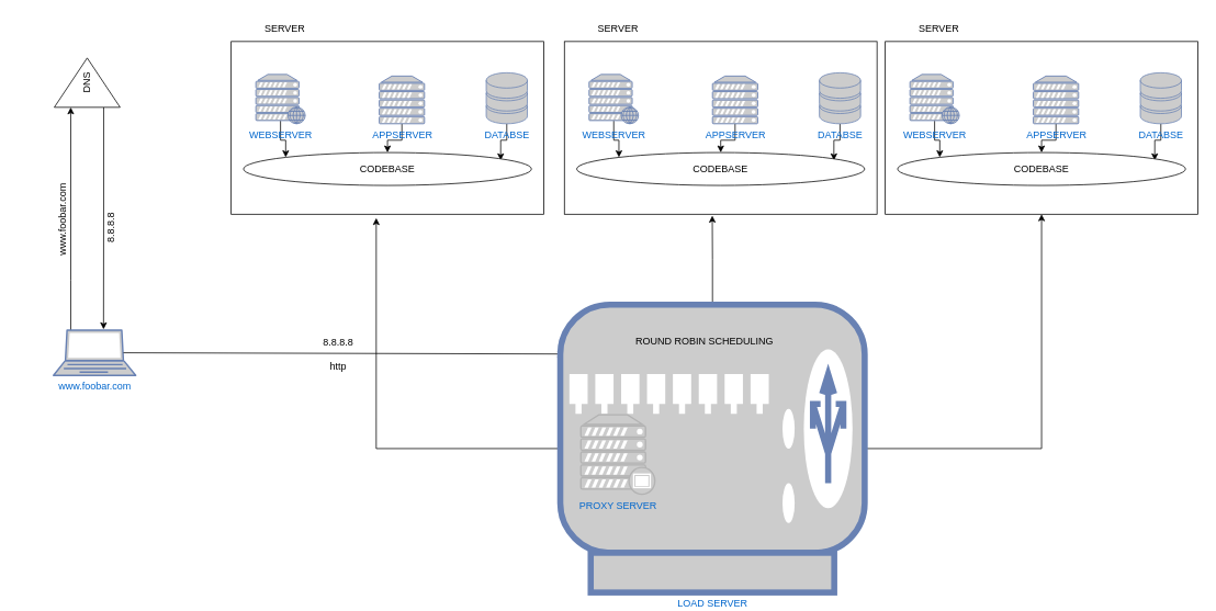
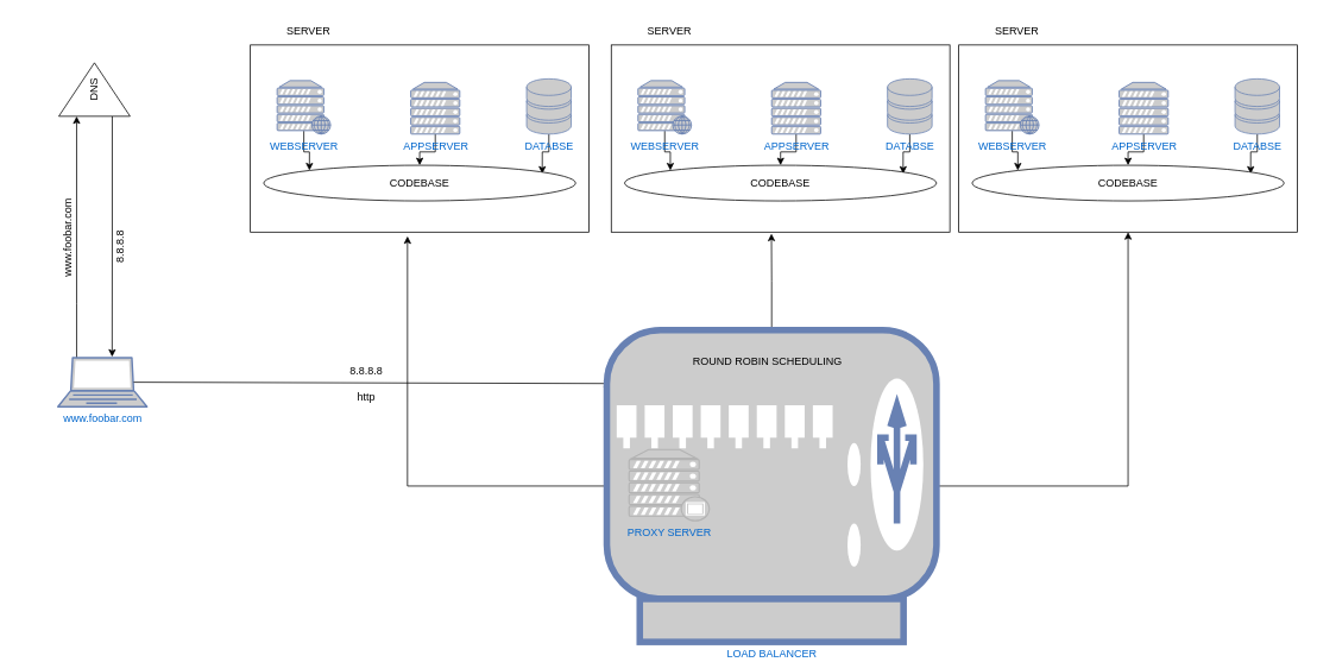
  <mxCell id="0" />
  <mxCell id="1" parent="0" />
  <mxCell id="2" value="" style="rounded=0;whiteSpace=wrap;html=1;" parent="1" vertex="1"><mxGeometry x="280" width="380" height="210" as="geometry" y="50" /></mxCell>
  <mxCell id="3" style="edgeStyle=orthogonalEdgeStyle;rounded=0;orthogonalLoop=1;jettySize=auto;html=1;exitX=0;exitY=0.75;exitDx=0;exitDy=0;" edge="1" parent="1" source="4"><mxGeometry relative="1" as="geometry"><mxPoint x="124.857" y="400" as="targetPoint" /></mxGeometry></mxCell>
  <mxCell id="4" value="DNS" style="triangle;whiteSpace=wrap;html=1;rotation=-90;" parent="1" vertex="1"><mxGeometry x="75" y="60" width="60" height="80" as="geometry" /></mxCell>
  <mxCell id="5" style="edgeStyle=orthogonalEdgeStyle;rounded=0;orthogonalLoop=1;jettySize=auto;html=1;entryX=0;entryY=0.25;entryDx=0;entryDy=0;" edge="1" parent="1" source="6" target="4"><mxGeometry relative="1" as="geometry"><Array as="points"><mxPoint x="85" y="340" /><mxPoint x="85" y="340" /></Array></mxGeometry></mxCell>
  <mxCell id="6" value="www.foobar.com" style="fontColor=#0066CC;verticalAlign=top;verticalLabelPosition=bottom;labelPosition=center;align=center;html=1;outlineConnect=0;fillColor=#CCCCCC;strokeColor=#6881B3;gradientColor=none;gradientDirection=north;strokeWidth=2;shape=mxgraph.networks.laptop;" parent="1" vertex="1"><mxGeometry x="64" y="401" width="100" height="55" as="geometry" /></mxCell>
  <mxCell id="7" style="edgeStyle=orthogonalEdgeStyle;rounded=0;orthogonalLoop=1;jettySize=auto;html=1;exitX=0.5;exitY=1;exitDx=0;exitDy=0;exitPerimeter=0;entryX=0.893;entryY=0.239;entryDx=0;entryDy=0;entryPerimeter=0;" edge="1" parent="1" source="8" target="19"><mxGeometry relative="1" as="geometry" /></mxCell>
  <mxCell id="8" value="DATABSE" style="fontColor=#0066CC;verticalAlign=top;verticalLabelPosition=bottom;labelPosition=center;align=center;html=1;outlineConnect=0;fillColor=#CCCCCC;strokeColor=#6881B3;gradientColor=none;gradientDirection=north;strokeWidth=2;shape=mxgraph.networks.storage;" parent="1" vertex="1"><mxGeometry x="590" y="88" width="50" height="62" as="geometry" /></mxCell>
  <mxCell id="9" style="edgeStyle=orthogonalEdgeStyle;rounded=0;orthogonalLoop=1;jettySize=auto;html=1;exitX=0.5;exitY=1;exitDx=0;exitDy=0;exitPerimeter=0;" edge="1" parent="1" source="10" target="19"><mxGeometry relative="1" as="geometry" /></mxCell>
  <mxCell id="10" value="APPSERVER" style="fontColor=#0066CC;verticalAlign=top;verticalLabelPosition=bottom;labelPosition=center;align=center;html=1;outlineConnect=0;fillColor=#CCCCCC;strokeColor=#6881B3;gradientColor=none;gradientDirection=north;strokeWidth=2;shape=mxgraph.networks.server;" parent="1" vertex="1"><mxGeometry x="460" y="92" width="55" height="58" as="geometry" /></mxCell>
  <mxCell id="11" value="www.foobar.com" style="text;html=1;align=center;verticalAlign=middle;resizable=0;points=[];autosize=1;strokeColor=none;fillColor=none;rotation=-90;" parent="1" vertex="1"><mxGeometry x="20" y="252" width="110" height="30" as="geometry" /></mxCell>
  <mxCell id="12" value="8.8.8.8" style="text;html=1;align=center;verticalAlign=middle;resizable=0;points=[];autosize=1;strokeColor=none;fillColor=none;rotation=-90;" parent="1" vertex="1"><mxGeometry x="104" y="262" width="60" height="30" as="geometry" /></mxCell>
  <mxCell id="13" value="" style="endArrow=classic;html=1;rounded=0;exitX=0.85;exitY=0.5;exitDx=0;exitDy=0;exitPerimeter=0;" parent="1" source="6" edge="1"><mxGeometry width="50" height="50" relative="1" as="geometry"><mxPoint x="235" y="280" as="sourcePoint" /><mxPoint x="685" y="430" as="targetPoint" /></mxGeometry></mxCell>
  <mxCell id="14" style="edgeStyle=orthogonalEdgeStyle;rounded=0;orthogonalLoop=1;jettySize=auto;html=1;exitX=0.5;exitY=0.94;exitDx=0;exitDy=0;exitPerimeter=0;entryX=0;entryY=0;entryDx=0;entryDy=0;" edge="1" parent="1" source="15" target="19"><mxGeometry relative="1" as="geometry" /></mxCell>
  <mxCell id="15" value="WEBSERVER" style="fontColor=#0066CC;verticalAlign=top;verticalLabelPosition=bottom;labelPosition=center;align=center;html=1;outlineConnect=0;fillColor=#CCCCCC;strokeColor=#6881B3;gradientColor=none;gradientDirection=north;strokeWidth=2;shape=mxgraph.networks.web_server;" parent="1" vertex="1"><mxGeometry x="310" y="90" width="60" height="60" as="geometry" /></mxCell>
  <mxCell id="16" value="SERVER" style="text;html=1;align=center;verticalAlign=middle;resizable=0;points=[];autosize=1;strokeColor=none;fillColor=none;" parent="1" vertex="1"><mxGeometry x="310" y="20" width="70" height="30" as="geometry" /></mxCell>
  <mxCell id="17" value="8.8.8.8" style="text;html=1;align=center;verticalAlign=middle;resizable=0;points=[];autosize=1;strokeColor=none;fillColor=none;rotation=0;" parent="1" vertex="1"><mxGeometry x="380" y="401" width="60" height="30" as="geometry" /></mxCell>
  <mxCell id="18" value="http" style="text;html=1;align=center;verticalAlign=middle;resizable=0;points=[];autosize=1;strokeColor=none;fillColor=none;rotation=0;" parent="1" vertex="1"><mxGeometry x="390" y="431" width="40" height="30" as="geometry" /></mxCell>
  <mxCell id="19" value="CODEBASE" style="ellipse;whiteSpace=wrap;html=1;" vertex="1" parent="1"><mxGeometry x="295" y="185" width="350" height="40" as="geometry" /></mxCell>
  <mxCell id="20" style="edgeStyle=orthogonalEdgeStyle;rounded=0;orthogonalLoop=1;jettySize=auto;html=1;exitX=0.5;exitY=1;exitDx=0;exitDy=0;" edge="1" parent="1" source="2" target="2"><mxGeometry relative="1" as="geometry" /></mxCell>
  <mxCell id="21" value="" style="rounded=0;whiteSpace=wrap;html=1;" vertex="1" parent="1"><mxGeometry x="685" width="380" height="210" as="geometry" y="50" /></mxCell>
  <mxCell id="22" style="edgeStyle=orthogonalEdgeStyle;rounded=0;orthogonalLoop=1;jettySize=auto;html=1;exitX=0.5;exitY=1;exitDx=0;exitDy=0;exitPerimeter=0;entryX=0.893;entryY=0.239;entryDx=0;entryDy=0;entryPerimeter=0;" edge="1" parent="1" source="23" target="29"><mxGeometry relative="1" as="geometry" /></mxCell>
  <mxCell id="23" value="DATABSE" style="fontColor=#0066CC;verticalAlign=top;verticalLabelPosition=bottom;labelPosition=center;align=center;html=1;outlineConnect=0;fillColor=#CCCCCC;strokeColor=#6881B3;gradientColor=none;gradientDirection=north;strokeWidth=2;shape=mxgraph.networks.storage;" vertex="1" parent="1"><mxGeometry x="995" y="88" width="50" height="62" as="geometry" /></mxCell>
  <mxCell id="24" style="edgeStyle=orthogonalEdgeStyle;rounded=0;orthogonalLoop=1;jettySize=auto;html=1;exitX=0.5;exitY=1;exitDx=0;exitDy=0;exitPerimeter=0;" edge="1" parent="1" source="25" target="29"><mxGeometry relative="1" as="geometry" /></mxCell>
  <mxCell id="25" value="APPSERVER" style="fontColor=#0066CC;verticalAlign=top;verticalLabelPosition=bottom;labelPosition=center;align=center;html=1;outlineConnect=0;fillColor=#CCCCCC;strokeColor=#6881B3;gradientColor=none;gradientDirection=north;strokeWidth=2;shape=mxgraph.networks.server;" vertex="1" parent="1"><mxGeometry x="865" y="92" width="55" height="58" as="geometry" /></mxCell>
  <mxCell id="26" style="edgeStyle=orthogonalEdgeStyle;rounded=0;orthogonalLoop=1;jettySize=auto;html=1;exitX=0.5;exitY=0.94;exitDx=0;exitDy=0;exitPerimeter=0;entryX=0;entryY=0;entryDx=0;entryDy=0;" edge="1" parent="1" source="27" target="29"><mxGeometry relative="1" as="geometry" /></mxCell>
  <mxCell id="27" value="WEBSERVER" style="fontColor=#0066CC;verticalAlign=top;verticalLabelPosition=bottom;labelPosition=center;align=center;html=1;outlineConnect=0;fillColor=#CCCCCC;strokeColor=#6881B3;gradientColor=none;gradientDirection=north;strokeWidth=2;shape=mxgraph.networks.web_server;" vertex="1" parent="1"><mxGeometry x="715" y="90" width="60" height="60" as="geometry" /></mxCell>
  <mxCell id="28" value="SERVER" style="text;html=1;align=center;verticalAlign=middle;resizable=0;points=[];autosize=1;strokeColor=none;fillColor=none;" vertex="1" parent="1"><mxGeometry x="715" y="20" width="70" height="30" as="geometry" /></mxCell>
  <mxCell id="29" value="CODEBASE" style="ellipse;whiteSpace=wrap;html=1;" vertex="1" parent="1"><mxGeometry x="700" y="185" width="350" height="40" as="geometry" /></mxCell>
  <mxCell id="30" style="edgeStyle=orthogonalEdgeStyle;rounded=0;orthogonalLoop=1;jettySize=auto;html=1;exitX=0.5;exitY=1;exitDx=0;exitDy=0;" edge="1" parent="1" source="21" target="21"><mxGeometry relative="1" as="geometry" /></mxCell>
  <mxCell id="31" value="" style="rounded=0;whiteSpace=wrap;html=1;" vertex="1" parent="1"><mxGeometry x="1075" width="380" height="210" as="geometry" y="50" /></mxCell>
  <mxCell id="32" style="edgeStyle=orthogonalEdgeStyle;rounded=0;orthogonalLoop=1;jettySize=auto;html=1;exitX=0.5;exitY=1;exitDx=0;exitDy=0;exitPerimeter=0;entryX=0.893;entryY=0.239;entryDx=0;entryDy=0;entryPerimeter=0;" edge="1" parent="1" source="33" target="39"><mxGeometry relative="1" as="geometry" /></mxCell>
  <mxCell id="33" value="DATABSE" style="fontColor=#0066CC;verticalAlign=top;verticalLabelPosition=bottom;labelPosition=center;align=center;html=1;outlineConnect=0;fillColor=#CCCCCC;strokeColor=#6881B3;gradientColor=none;gradientDirection=north;strokeWidth=2;shape=mxgraph.networks.storage;" vertex="1" parent="1"><mxGeometry x="1385" y="88" width="50" height="62" as="geometry" /></mxCell>
  <mxCell id="34" style="edgeStyle=orthogonalEdgeStyle;rounded=0;orthogonalLoop=1;jettySize=auto;html=1;exitX=0.5;exitY=1;exitDx=0;exitDy=0;exitPerimeter=0;" edge="1" parent="1" source="35" target="39"><mxGeometry relative="1" as="geometry" /></mxCell>
  <mxCell id="35" value="APPSERVER" style="fontColor=#0066CC;verticalAlign=top;verticalLabelPosition=bottom;labelPosition=center;align=center;html=1;outlineConnect=0;fillColor=#CCCCCC;strokeColor=#6881B3;gradientColor=none;gradientDirection=north;strokeWidth=2;shape=mxgraph.networks.server;" vertex="1" parent="1"><mxGeometry x="1255" y="92" width="55" height="58" as="geometry" /></mxCell>
  <mxCell id="36" style="edgeStyle=orthogonalEdgeStyle;rounded=0;orthogonalLoop=1;jettySize=auto;html=1;exitX=0.5;exitY=0.94;exitDx=0;exitDy=0;exitPerimeter=0;entryX=0;entryY=0;entryDx=0;entryDy=0;" edge="1" parent="1" source="37" target="39"><mxGeometry relative="1" as="geometry" /></mxCell>
  <mxCell id="37" value="WEBSERVER" style="fontColor=#0066CC;verticalAlign=top;verticalLabelPosition=bottom;labelPosition=center;align=center;html=1;outlineConnect=0;fillColor=#CCCCCC;strokeColor=#6881B3;gradientColor=none;gradientDirection=north;strokeWidth=2;shape=mxgraph.networks.web_server;" vertex="1" parent="1"><mxGeometry x="1105" y="90" width="60" height="60" as="geometry" /></mxCell>
  <mxCell id="38" value="SERVER" style="text;html=1;align=center;verticalAlign=middle;resizable=0;points=[];autosize=1;strokeColor=none;fillColor=none;" vertex="1" parent="1"><mxGeometry x="1105" y="20" width="70" height="30" as="geometry" /></mxCell>
  <mxCell id="39" value="CODEBASE" style="ellipse;whiteSpace=wrap;html=1;" vertex="1" parent="1"><mxGeometry x="1090" y="185" width="350" height="40" as="geometry" /></mxCell>
  <mxCell id="40" style="edgeStyle=orthogonalEdgeStyle;rounded=0;orthogonalLoop=1;jettySize=auto;html=1;exitX=0.5;exitY=1;exitDx=0;exitDy=0;" edge="1" parent="1" source="31" target="31"><mxGeometry relative="1" as="geometry" /></mxCell>
  <mxCell id="41" style="edgeStyle=orthogonalEdgeStyle;rounded=0;orthogonalLoop=1;jettySize=auto;html=1;entryX=0.464;entryY=1.022;entryDx=0;entryDy=0;entryPerimeter=0;" edge="1" parent="1" source="44" target="2"><mxGeometry relative="1" as="geometry" /></mxCell>
  <mxCell id="42" style="edgeStyle=orthogonalEdgeStyle;rounded=0;orthogonalLoop=1;jettySize=auto;html=1;entryX=0.473;entryY=1.008;entryDx=0;entryDy=0;entryPerimeter=0;" edge="1" parent="1" source="44" target="21"><mxGeometry relative="1" as="geometry" /></mxCell>
  <mxCell id="43" style="edgeStyle=orthogonalEdgeStyle;rounded=0;orthogonalLoop=1;jettySize=auto;html=1;entryX=0.5;entryY=1;entryDx=0;entryDy=0;" edge="1" parent="1" source="44" target="31"><mxGeometry relative="1" as="geometry" /></mxCell>
- <mxCell id="44" value="LOAD SERVER" style="fontColor=#0066CC;verticalAlign=top;verticalLabelPosition=bottom;labelPosition=center;align=center;html=1;outlineConnect=0;fillColor=#CCCCCC;strokeColor=#6881B3;gradientColor=none;gradientDirection=north;strokeWidth=2;shape=mxgraph.networks.load_balancer;" vertex="1" parent="1"><mxGeometry x="680" y="370" width="370" height="350" as="geometry" /></mxCell>
- <mxCell id="45" value="PROXY SERVER" style="fontColor=#0066CC;verticalAlign=top;verticalLabelPosition=bottom;labelPosition=center;align=center;html=1;outlineConnect=0;fillColor=#CCCCCC;strokeColor=#B3B3B3;gradientColor=none;gradientDirection=north;strokeWidth=2;shape=mxgraph.networks.proxy_server;" vertex="1" parent="1"><mxGeometry x="705" y="504" width="90" height="96.5" as="geometry" /></mxCell>
- <mxCell id="46" value="ROUND ROBIN SCHEDULING" style="text;html=1;align=center;verticalAlign=middle;resizable=0;points=[];autosize=1;strokeColor=none;fillColor=none;" vertex="1" parent="1"><mxGeometry x="760" y="400" width="190" height="30" as="geometry" /></mxCell>
+ <mxCell id="44" value="LOAD BALANCER" style="fontColor=#0066CC;verticalAlign=top;verticalLabelPosition=bottom;labelPosition=center;align=center;html=1;outlineConnect=0;fillColor=#CCCCCC;strokeColor=#6881B3;gradientColor=none;gradientDirection=north;strokeWidth=2;shape=mxgraph.networks.load_balancer;" vertex="1" parent="1"><mxGeometry x="680" y="370" width="370" height="350" as="geometry" /></mxCell>
+ <mxCell id="45" value="PROXY SERVER" style="fontColor=#0066CC;verticalAlign=top;verticalLabelPosition=bottom;labelPosition=center;align=center;html=1;outlineConnect=0;fillColor=#CCCCCC;strokeColor=#B3B3B3;gradientColor=none;gradientDirection=north;strokeWidth=2;shape=mxgraph.networks.proxy_server;" vertex="1" parent="1"><mxGeometry x="705" y="504" width="90" height="80" as="geometry" /></mxCell>
+ <mxCell id="46" value="ROUND ROBIN SCHEDULING" style="text;html=1;align=center;verticalAlign=middle;resizable=0;points=[];autosize=1;strokeColor=none;fillColor=none;" vertex="1" parent="1"><mxGeometry x="765" y="390" width="190" height="30" as="geometry" /></mxCell>
